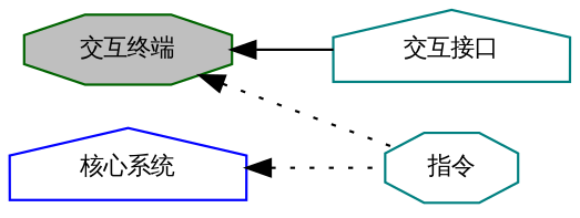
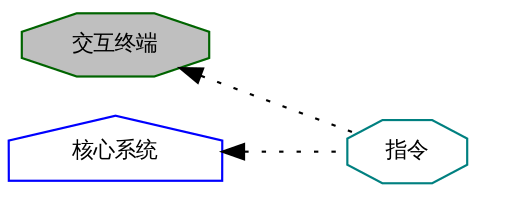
  digraph {
    fontname="Liberation Mono"
    rankdir=LR
    node [color=teal fillcolor=white fontname="Liberation Mono" fontsize=10 shape=octagon style=filled]
    edge [dir=back fontname="Liberation Mono" fontsize=10 labelfontname=Helvetica labelfontsize=10 shape=plaintext style=dotted]
    n1 [color=darkgreen fillcolor=grey75 fontcolor=black height=0.2 label="交互终端" width=0.4]
-   n2 [height=0.2 label="交互接口" shape=house width=0.4]
    n3 [height=0.2 label="指令" width=0.4]
    n4 [color=blue height=0.2 label="核心系统" shape=house width=0.4]
-   n1 -> n2 [style=solid]
    n1 -> n3
    n4 -> n3
  }
